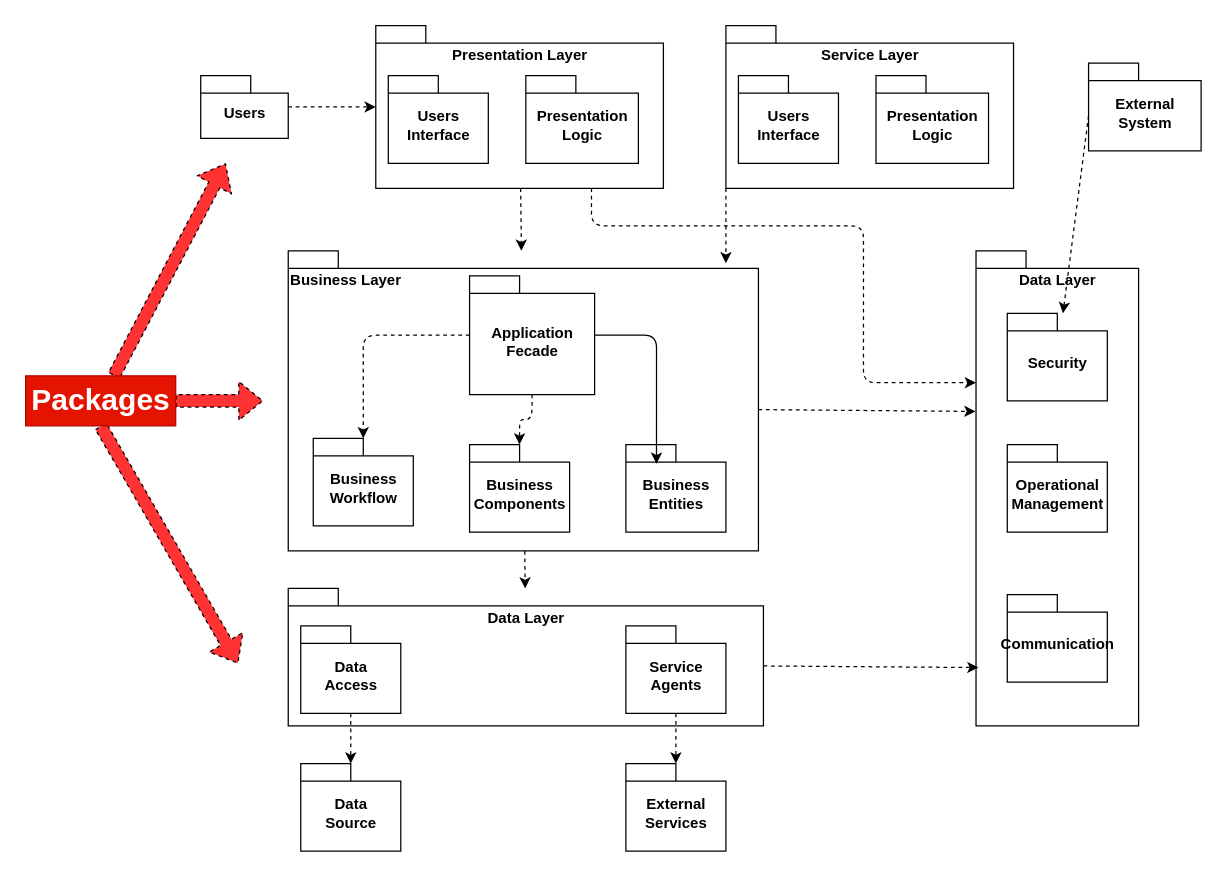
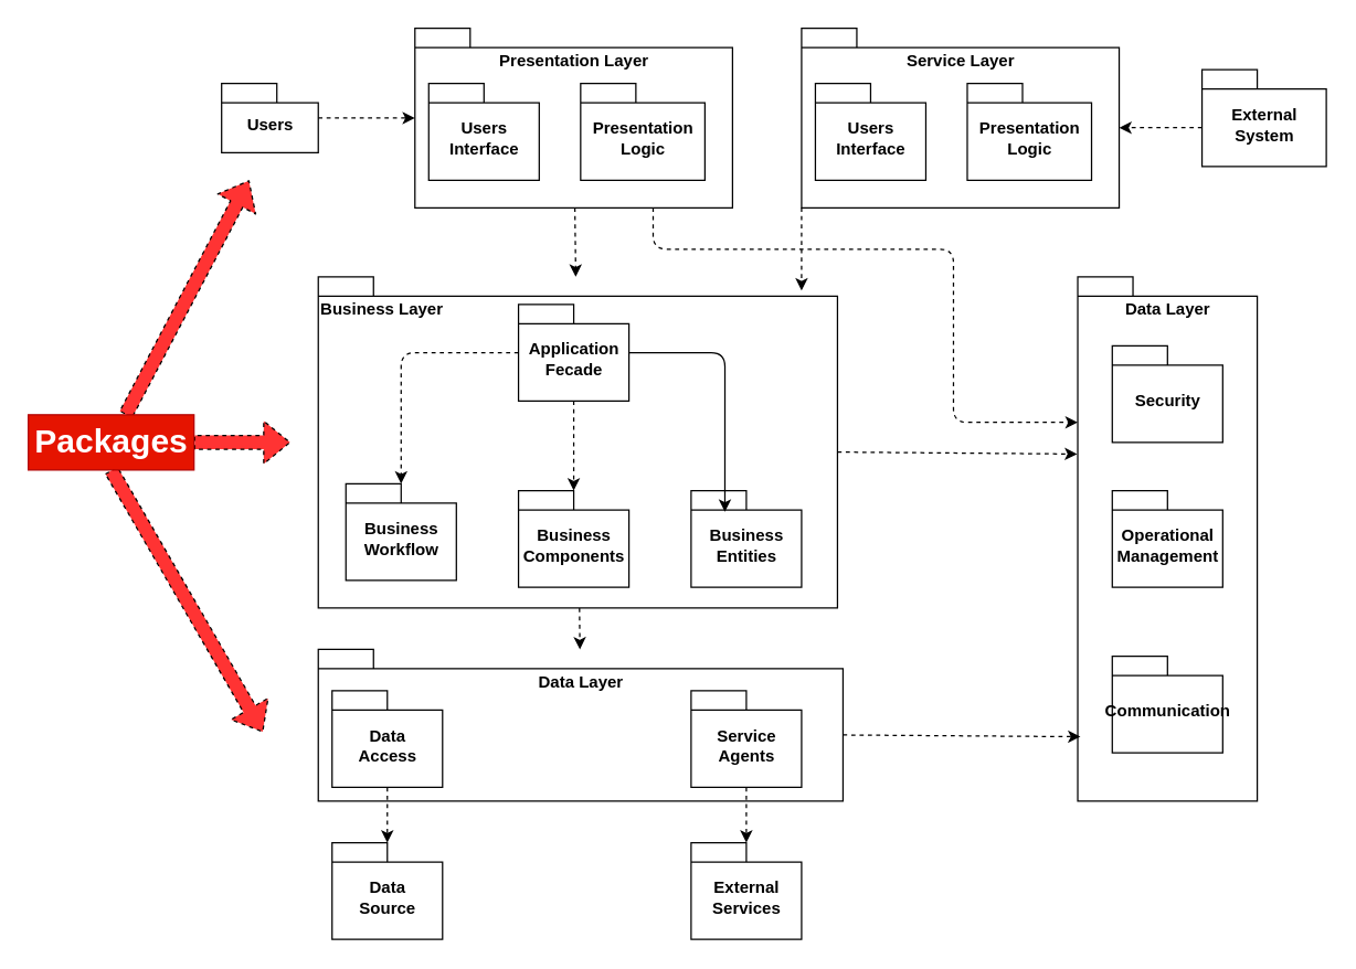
  <mxCell id="0" />
  <mxCell id="1" parent="0" />
  <mxCell id="2" value="Users" style="shape=folder;fontStyle=1;spacingTop=10;tabWidth=40;tabHeight=14;tabPosition=left;html=1;" vertex="1" parent="1"><mxGeometry x="160" y="60" width="70" height="50" as="geometry" /></mxCell>
  <mxCell id="3" value="Presentation Layer" style="shape=folder;fontStyle=1;spacingTop=10;tabWidth=40;tabHeight=14;tabPosition=left;html=1;verticalAlign=top;" vertex="1" parent="1"><mxGeometry x="300" y="20" width="230" height="130" as="geometry" /></mxCell>
  <mxCell id="4" value="Users &lt;br&gt;Interface" style="shape=folder;fontStyle=1;spacingTop=10;tabWidth=40;tabHeight=14;tabPosition=left;html=1;" vertex="1" parent="1"><mxGeometry x="310" y="60" width="80" height="70" as="geometry" /></mxCell>
  <mxCell id="5" value="Presentation &lt;br&gt;Logic" style="shape=folder;fontStyle=1;spacingTop=10;tabWidth=40;tabHeight=14;tabPosition=left;html=1;" vertex="1" parent="1"><mxGeometry x="420" y="60" width="90" height="70" as="geometry" /></mxCell>
  <mxCell id="6" value="Service Layer" style="shape=folder;fontStyle=1;spacingTop=10;tabWidth=40;tabHeight=14;tabPosition=left;html=1;verticalAlign=top;" vertex="1" parent="1"><mxGeometry x="580" y="20" width="230" height="130" as="geometry" /></mxCell>
  <mxCell id="7" value="Users &lt;br&gt;Interface" style="shape=folder;fontStyle=1;spacingTop=10;tabWidth=40;tabHeight=14;tabPosition=left;html=1;" vertex="1" parent="1"><mxGeometry x="590" y="60" width="80" height="70" as="geometry" /></mxCell>
  <mxCell id="8" value="Presentation &lt;br&gt;Logic" style="shape=folder;fontStyle=1;spacingTop=10;tabWidth=40;tabHeight=14;tabPosition=left;html=1;" vertex="1" parent="1"><mxGeometry x="700" y="60" width="90" height="70" as="geometry" /></mxCell>
  <mxCell id="9" value="External&lt;br&gt;System" style="shape=folder;fontStyle=1;spacingTop=10;tabWidth=40;tabHeight=14;tabPosition=left;html=1;" vertex="1" parent="1"><mxGeometry x="870" y="50" width="90" height="70" as="geometry" /></mxCell>
  <mxCell id="10" value="Business Layer" style="shape=folder;fontStyle=1;spacingTop=10;tabWidth=40;tabHeight=14;tabPosition=left;html=1;verticalAlign=top;align=left;" vertex="1" parent="1"><mxGeometry x="230" y="200" width="376" height="240" as="geometry" /></mxCell>
  <mxCell id="11" value="Business&lt;br&gt;Workflow" style="shape=folder;fontStyle=1;spacingTop=10;tabWidth=40;tabHeight=14;tabPosition=left;html=1;" vertex="1" parent="1"><mxGeometry x="250" y="350" width="80" height="70" as="geometry" /></mxCell>
  <mxCell id="12" value="Business&lt;br&gt;Components" style="shape=folder;fontStyle=1;spacingTop=10;tabWidth=40;tabHeight=14;tabPosition=left;html=1;" vertex="1" parent="1"><mxGeometry x="375" y="355" width="80" height="70" as="geometry" /></mxCell>
  <mxCell id="13" value="Business&lt;br&gt;Entities" style="shape=folder;fontStyle=1;spacingTop=10;tabWidth=40;tabHeight=14;tabPosition=left;html=1;" vertex="1" parent="1"><mxGeometry x="500" y="355" width="80" height="70" as="geometry" /></mxCell>
- <mxCell id="14" value="Application&lt;br&gt;Fecade" style="shape=folder;fontStyle=1;spacingTop=10;tabWidth=40;tabHeight=14;tabPosition=left;html=1;" vertex="1" parent="1"><mxGeometry x="375" y="220" width="100" height="95" as="geometry" /></mxCell>
+ <mxCell id="14" value="Application&lt;br&gt;Fecade" style="shape=folder;fontStyle=1;spacingTop=10;tabWidth=40;tabHeight=14;tabPosition=left;html=1;" vertex="1" parent="1"><mxGeometry x="375" y="220" width="80" height="70" as="geometry" /></mxCell>
  <mxCell id="15" value="Data Layer" style="shape=folder;fontStyle=1;spacingTop=10;tabWidth=40;tabHeight=14;tabPosition=left;html=1;verticalAlign=top;" vertex="1" parent="1"><mxGeometry x="230" y="470" width="380" height="110" as="geometry" /></mxCell>
  <mxCell id="16" value="Data&lt;br&gt;Access" style="shape=folder;fontStyle=1;spacingTop=10;tabWidth=40;tabHeight=14;tabPosition=left;html=1;" vertex="1" parent="1"><mxGeometry x="240" y="500" width="80" height="70" as="geometry" /></mxCell>
  <mxCell id="17" value="Service&lt;br&gt;Agents" style="shape=folder;fontStyle=1;spacingTop=10;tabWidth=40;tabHeight=14;tabPosition=left;html=1;" vertex="1" parent="1"><mxGeometry x="500" y="500" width="80" height="70" as="geometry" /></mxCell>
  <mxCell id="18" value="Data&lt;br&gt;Source" style="shape=folder;fontStyle=1;spacingTop=10;tabWidth=40;tabHeight=14;tabPosition=left;html=1;" vertex="1" parent="1"><mxGeometry x="240" y="610" width="80" height="70" as="geometry" /></mxCell>
  <mxCell id="19" value="External&lt;br&gt;Services" style="shape=folder;fontStyle=1;spacingTop=10;tabWidth=40;tabHeight=14;tabPosition=left;html=1;" vertex="1" parent="1"><mxGeometry x="500" y="610" width="80" height="70" as="geometry" /></mxCell>
  <mxCell id="20" value="Data Layer" style="shape=folder;fontStyle=1;spacingTop=10;tabWidth=40;tabHeight=14;tabPosition=left;html=1;verticalAlign=top;" vertex="1" parent="1"><mxGeometry x="780" y="200" width="130" height="380" as="geometry" /></mxCell>
  <mxCell id="21" value="Security" style="shape=folder;fontStyle=1;spacingTop=10;tabWidth=40;tabHeight=14;tabPosition=left;html=1;" vertex="1" parent="1"><mxGeometry x="805" y="250" width="80" height="70" as="geometry" /></mxCell>
  <mxCell id="22" value="Operational&lt;br&gt;Management" style="shape=folder;fontStyle=1;spacingTop=10;tabWidth=40;tabHeight=14;tabPosition=left;html=1;" vertex="1" parent="1"><mxGeometry x="805" y="355" width="80" height="70" as="geometry" /></mxCell>
  <mxCell id="23" value="Communication" style="shape=folder;fontStyle=1;spacingTop=10;tabWidth=40;tabHeight=14;tabPosition=left;html=1;" vertex="1" parent="1"><mxGeometry x="805" y="475" width="80" height="70" as="geometry" /></mxCell>
  <mxCell id="24" value="" style="endArrow=classic;html=1;dashed=1;" edge="1" parent="1" source="2" target="3"><mxGeometry width="50" height="50" relative="1" as="geometry"><mxPoint x="410" y="170" as="sourcePoint" /><mxPoint x="460" y="120" as="targetPoint" /></mxGeometry></mxCell>
  <mxCell id="25" value="" style="endArrow=classic;html=1;dashed=1;" edge="1" parent="1" source="3" target="10"><mxGeometry width="50" height="50" relative="1" as="geometry"><mxPoint x="200" y="190" as="sourcePoint" /><mxPoint x="270" y="190" as="targetPoint" /></mxGeometry></mxCell>
  <mxCell id="26" value="" style="endArrow=classic;html=1;dashed=1;edgeStyle=orthogonalEdgeStyle;" edge="1" parent="1" source="14" target="11"><mxGeometry width="50" height="50" relative="1" as="geometry"><mxPoint x="425.83" y="160" as="sourcePoint" /><mxPoint x="426.468" y="210" as="targetPoint" /></mxGeometry></mxCell>
  <mxCell id="27" value="" style="endArrow=classic;html=1;dashed=1;edgeStyle=orthogonalEdgeStyle;" edge="1" parent="1" source="14" target="12"><mxGeometry width="50" height="50" relative="1" as="geometry"><mxPoint x="391.346" y="300" as="sourcePoint" /><mxPoint x="333.654" y="360" as="targetPoint" /></mxGeometry></mxCell>
  <mxCell id="28" value="" style="endArrow=classic;html=1;dashed=0;entryX=0.306;entryY=0.219;entryDx=0;entryDy=0;entryPerimeter=0;edgeStyle=orthogonalEdgeStyle;" edge="1" parent="1" source="14" target="13"><mxGeometry width="50" height="50" relative="1" as="geometry"><mxPoint x="425" y="300" as="sourcePoint" /><mxPoint x="425" y="365" as="targetPoint" /></mxGeometry></mxCell>
  <mxCell id="29" value="" style="endArrow=classic;html=1;dashed=1;" edge="1" parent="1" source="10" target="15"><mxGeometry width="50" height="50" relative="1" as="geometry"><mxPoint x="425.83" y="160" as="sourcePoint" /><mxPoint x="426.468" y="210" as="targetPoint" /></mxGeometry></mxCell>
  <mxCell id="30" value="" style="endArrow=classic;html=1;dashed=1;elbow=vertical;exitX=0.5;exitY=1;exitDx=0;exitDy=0;exitPerimeter=0;entryX=0;entryY=0;entryDx=40;entryDy=0;entryPerimeter=0;" edge="1" parent="1" source="16" target="18"><mxGeometry width="50" height="50" relative="1" as="geometry"><mxPoint x="425.83" y="160" as="sourcePoint" /><mxPoint x="426.468" y="210" as="targetPoint" /></mxGeometry></mxCell>
  <mxCell id="31" value="" style="endArrow=classic;html=1;dashed=1;exitX=0.5;exitY=1;exitDx=0;exitDy=0;exitPerimeter=0;" edge="1" parent="1" source="17" target="19"><mxGeometry width="50" height="50" relative="1" as="geometry"><mxPoint x="365.833" y="590" as="sourcePoint" /><mxPoint x="330" y="620.714" as="targetPoint" /></mxGeometry></mxCell>
  <mxCell id="32" value="" style="endArrow=classic;html=1;dashed=1;exitX=0;exitY=0;exitDx=0;exitDy=130;exitPerimeter=0;" edge="1" parent="1" source="6"><mxGeometry width="50" height="50" relative="1" as="geometry"><mxPoint x="425.83" y="160" as="sourcePoint" /><mxPoint x="580" y="210" as="targetPoint" /></mxGeometry></mxCell>
  <mxCell id="33" value="" style="endArrow=classic;html=1;dashed=1;exitX=0.75;exitY=1;exitDx=0;exitDy=0;exitPerimeter=0;entryX=0;entryY=0;entryDx=0;entryDy=105.5;entryPerimeter=0;edgeStyle=orthogonalEdgeStyle;" edge="1" parent="1" source="3" target="20"><mxGeometry width="50" height="50" relative="1" as="geometry"><mxPoint x="590" y="160" as="sourcePoint" /><mxPoint x="590" y="220" as="targetPoint" /><Array as="points"><mxPoint x="473" y="180" /><mxPoint x="690" y="180" /><mxPoint x="690" y="306" /></Array></mxGeometry></mxCell>
  <mxCell id="34" value="" style="endArrow=classic;html=1;dashed=1;exitX=0;exitY=0;exitDx=376;exitDy=127.0;exitPerimeter=0;entryX=-0.003;entryY=0.338;entryDx=0;entryDy=0;entryPerimeter=0;" edge="1" parent="1" source="10" target="20"><mxGeometry width="50" height="50" relative="1" as="geometry"><mxPoint x="425.83" y="160" as="sourcePoint" /><mxPoint x="426.468" y="210" as="targetPoint" /></mxGeometry></mxCell>
  <mxCell id="35" value="" style="endArrow=classic;html=1;dashed=1;exitX=0;exitY=0;exitDx=380;exitDy=62;exitPerimeter=0;entryX=0.015;entryY=0.877;entryDx=0;entryDy=0;entryPerimeter=0;" edge="1" parent="1" source="15" target="20"><mxGeometry width="50" height="50" relative="1" as="geometry"><mxPoint x="616" y="337" as="sourcePoint" /><mxPoint x="770" y="532" as="targetPoint" /></mxGeometry></mxCell>
- <mxCell id="36" value="" style="endArrow=classic;html=1;dashed=1;exitX=0;exitY=0;exitDx=0;exitDy=42;exitPerimeter=0;" edge="1" parent="1" source="9" target="21"><mxGeometry width="50" height="50" relative="1" as="geometry"><mxPoint x="616" y="337" as="sourcePoint" /><mxPoint x="789.61" y="338.44" as="targetPoint" /></mxGeometry></mxCell>
+ <mxCell id="36" value="" style="endArrow=classic;html=1;dashed=1;exitX=0;exitY=0;exitDx=0;exitDy=42;exitPerimeter=0;entryX=0;entryY=0;entryDx=230.0;entryDy=72;entryPerimeter=0;" edge="1" parent="1" source="9" target="6"><mxGeometry width="50" height="50" relative="1" as="geometry"><mxPoint x="616" y="337" as="sourcePoint" /><mxPoint x="789.61" y="338.44" as="targetPoint" /></mxGeometry></mxCell>
  <mxCell id="37" style="shape=flexArrow;html=1;exitX=0.5;exitY=1;exitDx=0;exitDy=0;dashed=1;fillColor=#FF3333;elbow=vertical;" edge="1" parent="1" source="40"><mxGeometry relative="1" as="geometry"><mxPoint x="190" y="530" as="targetPoint" /></mxGeometry></mxCell>
  <mxCell id="38" style="edgeStyle=none;shape=flexArrow;html=1;dashed=1;fillColor=#FF3333;elbow=vertical;" edge="1" parent="1" source="40"><mxGeometry relative="1" as="geometry"><mxPoint x="210" y="320" as="targetPoint" /></mxGeometry></mxCell>
  <mxCell id="39" style="edgeStyle=none;shape=flexArrow;html=1;dashed=1;fillColor=#FF3333;elbow=vertical;" edge="1" parent="1" source="40"><mxGeometry relative="1" as="geometry"><mxPoint x="180" y="130" as="targetPoint" /></mxGeometry></mxCell>
  <mxCell id="40" value="&lt;h1&gt;Packages&lt;/h1&gt;" style="text;html=1;strokeColor=#B20000;fillColor=#e51400;spacing=5;spacingTop=-20;whiteSpace=wrap;overflow=hidden;rounded=0;fontColor=#ffffff;" vertex="1" parent="1"><mxGeometry x="20" y="300" width="120" height="40" as="geometry" /></mxCell>
